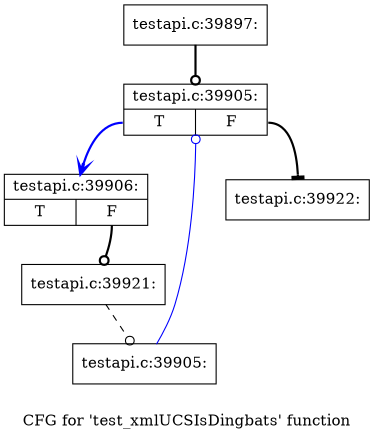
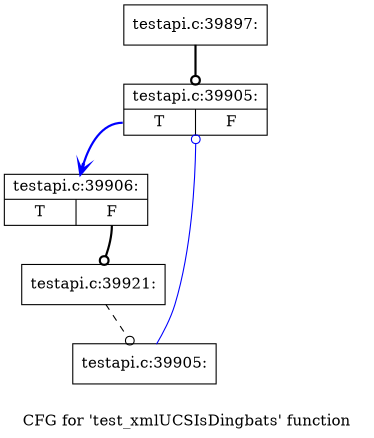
  digraph {
    label="CFG for 'test_xmlUCSIsDingbats' function"
    node [shape=record]
    edge [arrowhead=odot color=black style=bold]
    n1 [label="{testapi.c:39897:}"]
    n2 [label="{testapi.c:39905:|{<s0>T|<s1>F}}"]
    n3 [label="{testapi.c:39906:|{<s0>T|<s1>F}}"]
-   n4 [label="{testapi.c:39922:}"]
    n5 [label="{testapi.c:39921:}"]
    n6 [label="{testapi.c:39905:}"]
    n1 -> n2
    n2 -> n3 [arrowhead=vee color=blue tailport=s0]
-   n2 -> n4 [arrowhead=tee tailport=s1]
    n3 -> n5 [tailport=s1]
    n5 -> n6 [style=dashed]
    n6 -> n2 [color=blue style=solid]
  }
